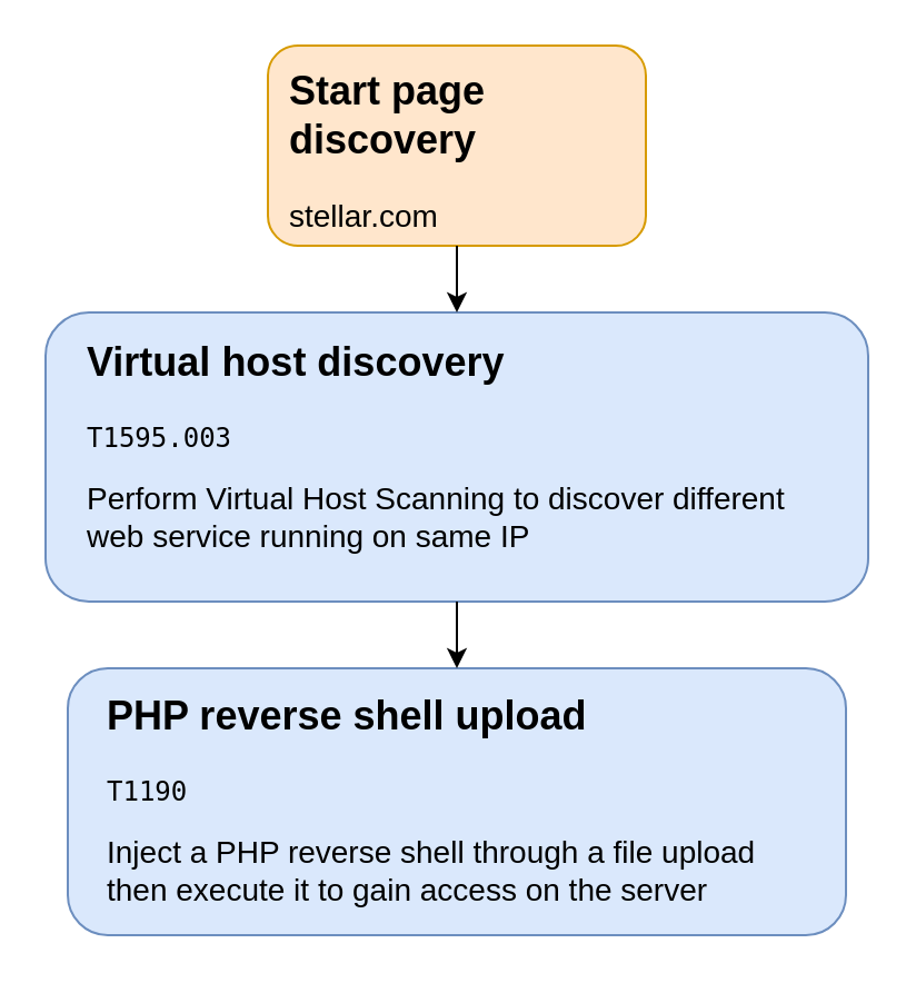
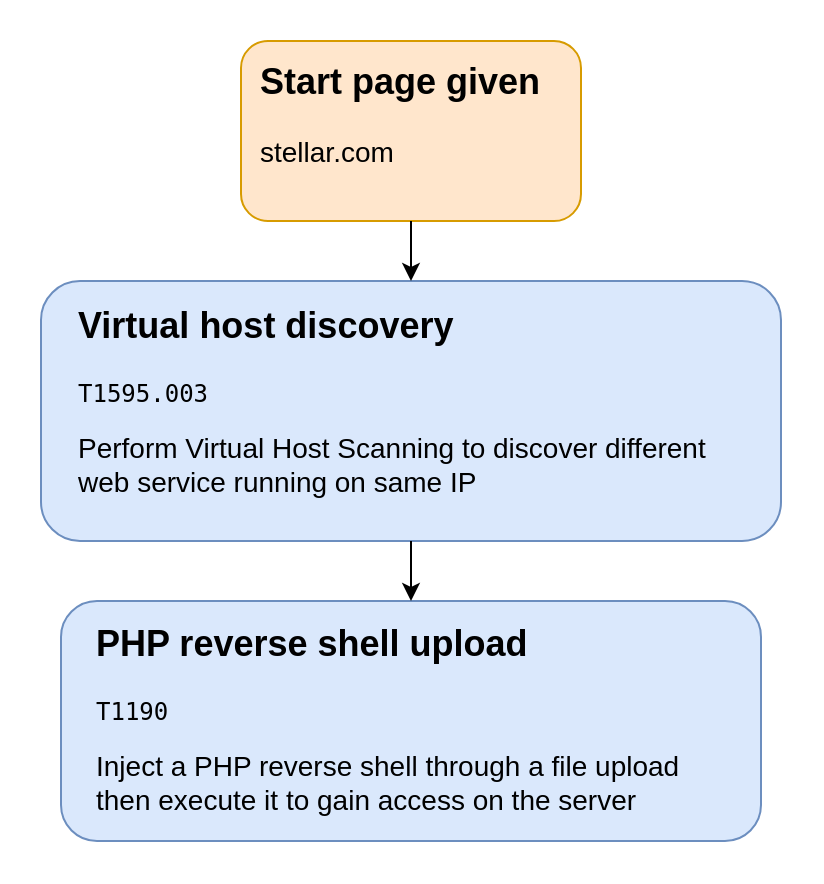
  <mxCell id="0" />
  <mxCell id="1" parent="0" />
  <mxCell id="2" value="" style="group" parent="1" vertex="1" connectable="0"><mxGeometry x="20" y="140" width="370" height="130" as="geometry" /></mxCell>
  <mxCell id="3" value="" style="rounded=1;whiteSpace=wrap;html=1;fillColor=#dae8fc;strokeColor=#6c8ebf;container=0;" parent="2" vertex="1"><mxGeometry width="370" height="130" as="geometry" /></mxCell>
  <mxCell id="4" value="&lt;div&gt;&lt;h2 style=&quot;margin-top: 0px;&quot;&gt;Virtual host discovery&amp;nbsp;&lt;/h2&gt;&lt;pre style=&quot;margin-top: 0px;&quot;&gt;T1595.003&lt;/pre&gt;&lt;p&gt;&lt;font style=&quot;font-size: 14px;&quot;&gt;Perform Virtual Host Scanning to discover different web service running on same IP&lt;/font&gt;&lt;/p&gt;&lt;/div&gt;" style="text;html=1;whiteSpace=wrap;overflow=hidden;rounded=0;container=0;" parent="2" vertex="1"><mxGeometry x="17.344" y="5.909" width="341.094" height="112.273" as="geometry" /></mxCell>
  <mxCell id="5" value="" style="group" parent="1" vertex="1" connectable="0"><mxGeometry x="30" y="300" width="350" height="120" as="geometry" /></mxCell>
  <mxCell id="6" value="" style="rounded=1;whiteSpace=wrap;html=1;fillColor=#dae8fc;strokeColor=#6c8ebf;container=0;" parent="5" vertex="1"><mxGeometry width="350" height="120" as="geometry" /></mxCell>
  <mxCell id="7" value="&lt;div&gt;&lt;h2 style=&quot;margin-top: 0px;&quot;&gt;PHP reverse shell upload&amp;nbsp;&lt;/h2&gt;&lt;pre style=&quot;margin-top: 0px;&quot;&gt;T1190&lt;/pre&gt;&lt;p&gt;&lt;font style=&quot;font-size: 14px;&quot;&gt;Inject a PHP reverse shell through a file upload then execute it to gain access on the server&lt;/font&gt;&lt;/p&gt;&lt;/div&gt;" style="text;html=1;whiteSpace=wrap;overflow=hidden;rounded=0;container=0;" parent="5" vertex="1"><mxGeometry x="16.406" y="5.455" width="322.656" height="103.636" as="geometry" /></mxCell>
  <mxCell id="8" value="" style="group" parent="1" vertex="1" connectable="0"><mxGeometry x="120" y="20" width="170" height="90" as="geometry" /></mxCell>
  <mxCell id="9" value="" style="rounded=1;whiteSpace=wrap;html=1;fillColor=#ffe6cc;strokeColor=#d79b00;container=0;" parent="8" vertex="1"><mxGeometry width="170" height="90" as="geometry" /></mxCell>
- <mxCell id="10" value="&lt;h2 style=&quot;margin-top: 0px;&quot;&gt;Start page discovery&amp;nbsp;&lt;/h2&gt;&lt;pre style=&quot;margin-top: 0px;&quot;&gt;&lt;font face=&quot;Helvetica&quot;&gt;&lt;span style=&quot;font-size: 14px; white-space: normal;&quot;&gt;stellar.com&lt;/span&gt;&lt;/font&gt;&lt;/pre&gt;" style="text;html=1;whiteSpace=wrap;overflow=hidden;rounded=0;container=0;" parent="8" vertex="1"><mxGeometry x="7.969" y="4.091" width="156.719" height="77.727" as="geometry" /></mxCell>
+ <mxCell id="10" value="&lt;h2 style=&quot;margin-top: 0px;&quot;&gt;Start page given&amp;nbsp;&lt;/h2&gt;&lt;pre style=&quot;margin-top: 0px;&quot;&gt;&lt;font face=&quot;Helvetica&quot;&gt;&lt;span style=&quot;font-size: 14px; white-space: normal;&quot;&gt;stellar.com&lt;/span&gt;&lt;/font&gt;&lt;/pre&gt;" style="text;html=1;whiteSpace=wrap;overflow=hidden;rounded=0;container=0;" parent="8" vertex="1"><mxGeometry x="7.969" y="4.091" width="156.719" height="77.727" as="geometry" /></mxCell>
  <mxCell id="11" style="edgeStyle=orthogonalEdgeStyle;rounded=0;orthogonalLoop=1;jettySize=auto;html=1;entryX=0.5;entryY=0;entryDx=0;entryDy=0;" parent="1" source="3" target="6" edge="1"><mxGeometry relative="1" as="geometry" /></mxCell>
  <mxCell id="12" style="edgeStyle=orthogonalEdgeStyle;rounded=0;orthogonalLoop=1;jettySize=auto;html=1;entryX=0.5;entryY=0;entryDx=0;entryDy=0;" edge="1" parent="1" source="9" target="3"><mxGeometry relative="1" as="geometry" /></mxCell>
